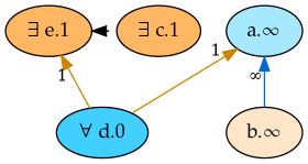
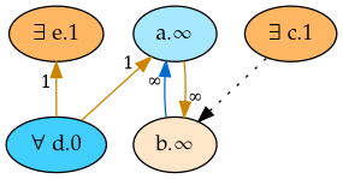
  digraph {
    rankdir=TB
    node [fillcolor="#ffb763" fontname=Palatino fontsize=14 style=filled]
    edge [color="#cc8400" dir=back fontsize=12 labeldistance=1.5 style=solid taillabel=1]
    n1 [fillcolor="#40cfff" label="∀ d.0"]
    n2 [label="∃ e.1"]
    n3 [label="∃ c.1"]
    n4 [fillcolor="#a6e9ff" label="a.∞"]
    n5 [fillcolor="#ffe6c9" label="b.∞"]
    subgraph sub_1 {
      rank=max
      n1
    }
    subgraph sub_2 {
      rank=min
      n2
      n3
    }
    n2 -> n1
    n4 -> n1
    n4 -> n5 [color="#006ad1" taillabel="∞"]
-   n2 -> n3 [color=black constraint=false style=dotted taillabel=""]
+   n5 -> n3 [color=black constraint=false style=dotted taillabel=""]
+   n5 -> n4 [taillabel="∞"]
  }
